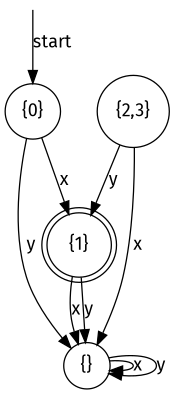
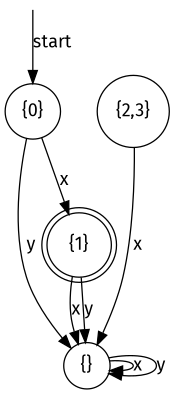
  digraph {
    fontname="Fira Sans"
    rankdir=TB
    node [fontname="Fira Sans" shape=circle]
    edge [fontname="Fira Sans"]
    __start [shape=point style=invis]
    "{0}"
    "{}"
    "{1}" [shape=doublecircle]
    "{2,3}"
    __start -> "{0}" [label=start]
    "{0}" -> "{}" [label=y]
    "{0}" -> "{1}" [label=x]
    "{}" -> "{}" [label=x]
    "{}" -> "{}" [label=y]
    "{1}" -> "{}" [label=x]
    "{1}" -> "{}" [label=y]
    "{2,3}" -> "{}" [label=x]
-   "{2,3}" -> "{1}" [label=y]
  }
